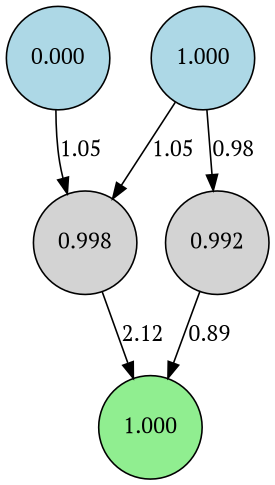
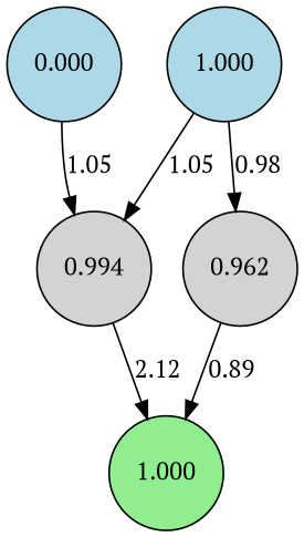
  digraph {
    fontname="PT Serif"
    rankdir=TB
    node [fillcolor=lightblue fontname="PT Serif" shape=circle style=filled]
    edge [fontname="PT Serif"]
    n1 [label=0.000]
-   n2 [fillcolor=lightgray label=0.998]
+   n2 [fillcolor=lightgray label=0.994]
    n3 [fillcolor=lightgreen label=1.000]
    n4 [label=1.000]
-   n5 [fillcolor=lightgray label=0.992]
+   n5 [fillcolor=lightgray label=0.962]
    n1 -> n2 [label=1.05]
    n2 -> n3 [label=2.12]
    n4 -> n2 [label=1.05]
    n4 -> n5 [label=0.98]
    n5 -> n3 [label=0.89]
  }
